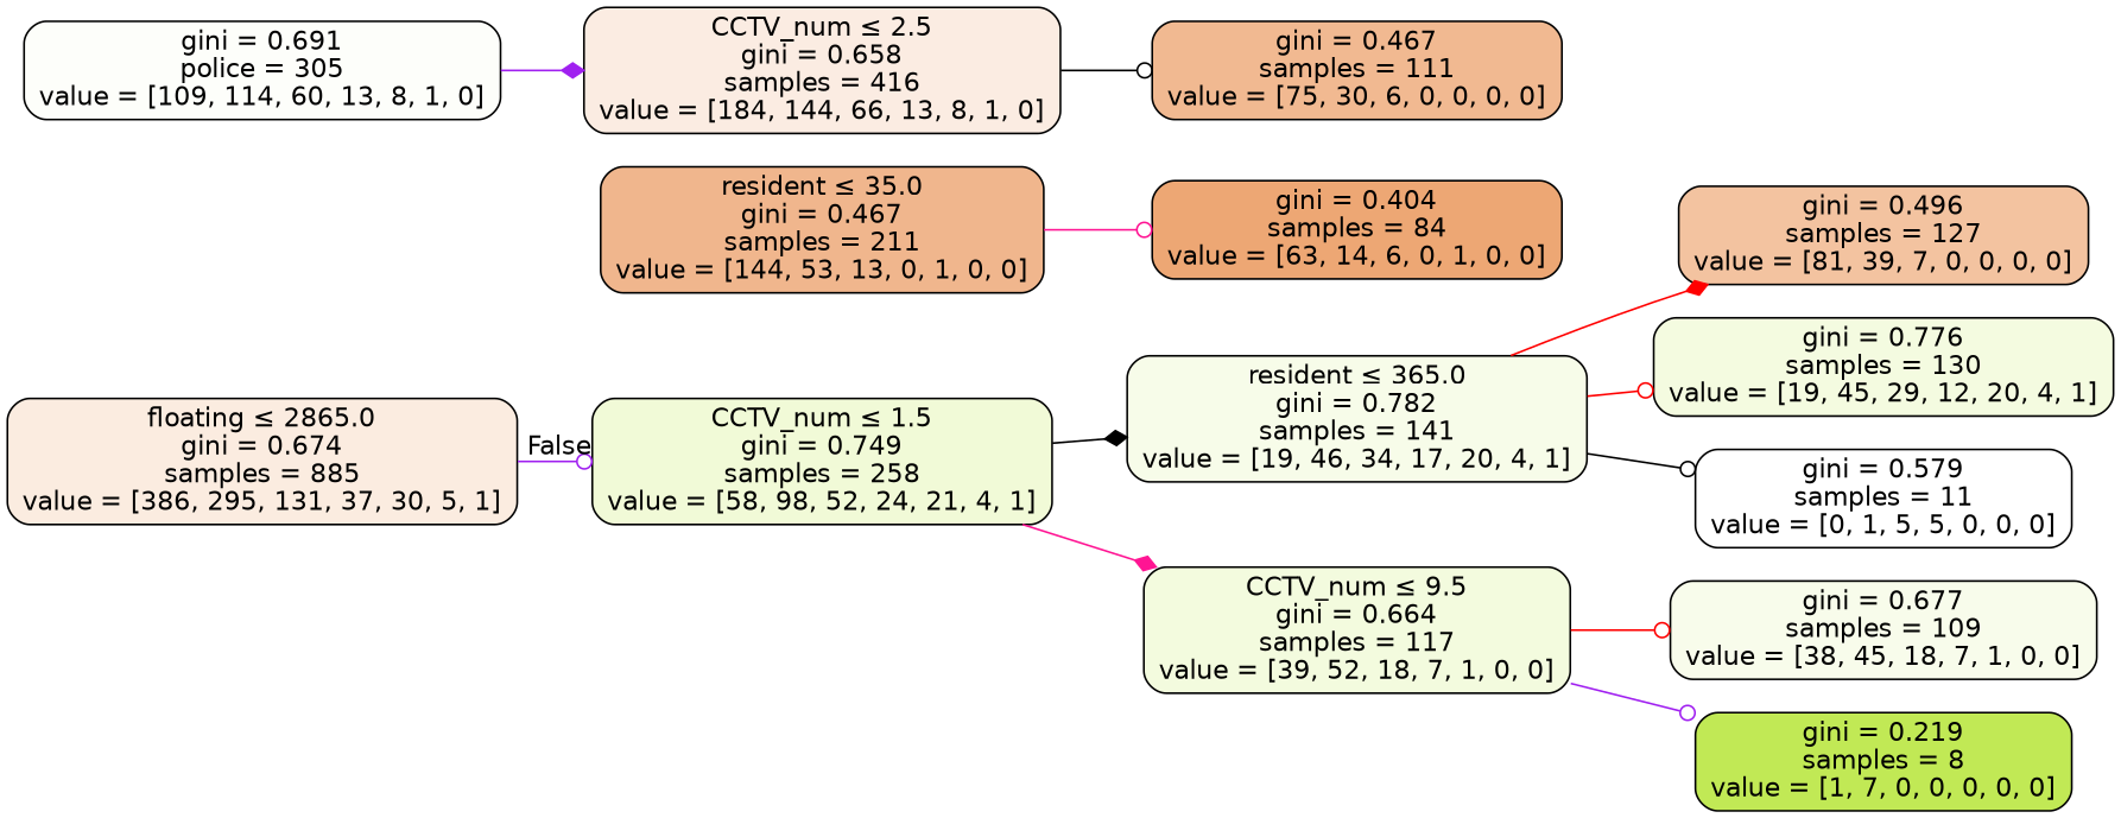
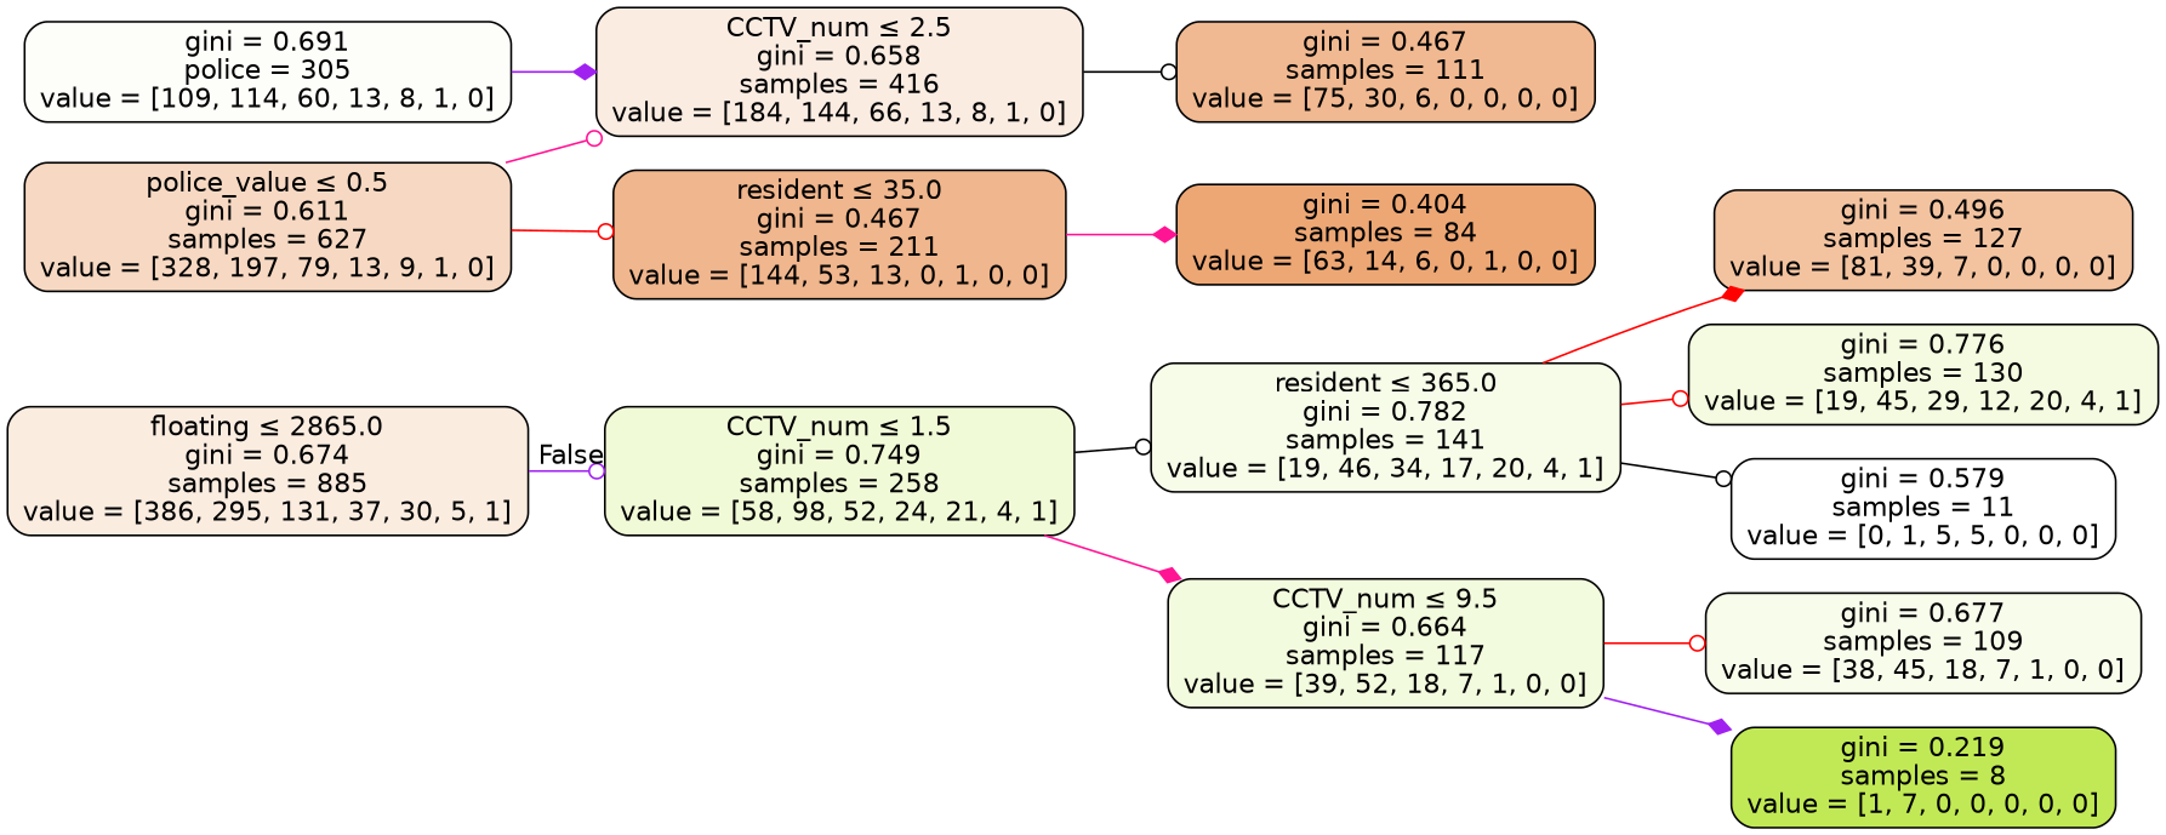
  digraph {
    rankdir=LR
    node [color=black fontname=helvetica shape=box style="filled, rounded"]
    edge [arrowhead=odot color=red fontname=helvetica]
    n1 [fillcolor="#fbece0" label=<floating &le; 2865.0<br/>gini = 0.674<br/>samples = 885<br/>value = [386, 295, 131, 37, 30, 5, 1]>]
    n2 [fillcolor="#f1fad7" label=<CCTV_num &le; 1.5<br/>gini = 0.749<br/>samples = 258<br/>value = [58, 98, 52, 24, 21, 4, 1]>]
+   n3 [fillcolor="#f7d9c3" label=<police_value &le; 0.5<br/>gini = 0.611<br/>samples = 627<br/>value = [328, 197, 79, 13, 9, 1, 0]>]
    n4 [fillcolor="#fbece2" label=<CCTV_num &le; 2.5<br/>gini = 0.658<br/>samples = 416<br/>value = [184, 144, 66, 13, 8, 1, 0]>]
    n5 [fillcolor="#f0b68d" label=<resident &le; 35.0<br/>gini = 0.467<br/>samples = 211<br/>value = [144, 53, 13, 0, 1, 0, 0]>]
    n6 [fillcolor="#f7fce9" label=<resident &le; 365.0<br/>gini = 0.782<br/>samples = 141<br/>value = [19, 46, 34, 17, 20, 4, 1]>]
    n7 [fillcolor="#f3fbde" label=<CCTV_num &le; 9.5<br/>gini = 0.664<br/>samples = 117<br/>value = [39, 52, 18, 7, 1, 0, 0]>]
    n8 [fillcolor="#f1b991" label=<gini = 0.467<br/>samples = 111<br/>value = [75, 30, 6, 0, 0, 0, 0]>]
    n9 [fillcolor="#eda774" label=<gini = 0.404<br/>samples = 84<br/>value = [63, 14, 6, 0, 1, 0, 0]>]
    n10 [fillcolor="#fdfefa" label=<gini = 0.691<br/>police = 305<br/>value = [109, 114, 60, 13, 8, 1, 0]>]
    n11 [fillcolor="#f3c3a0" label=<gini = 0.496<br/>samples = 127<br/>value = [81, 39, 7, 0, 0, 0, 0]>]
    n12 [fillcolor="#f4fbe0" label=<gini = 0.776<br/>samples = 130<br/>value = [19, 45, 29, 12, 20, 4, 1]>]
    n13 [fillcolor="#ffffff" label=<gini = 0.579<br/>samples = 11<br/>value = [0, 1, 5, 5, 0, 0, 0]>]
    n14 [fillcolor="#f8fceb" label=<gini = 0.677<br/>samples = 109<br/>value = [38, 45, 18, 7, 1, 0, 0]>]
    n15 [fillcolor="#c1e955" label=<gini = 0.219<br/>samples = 8<br/>value = [1, 7, 0, 0, 0, 0, 0]>]
    n1 -> n2 [color=purple headlabel=False labelangle=-45 labeldistance=2.5]
-   n2 -> n6 [arrowhead=diamond color=black]
+   n2 -> n6 [color=black]
    n2 -> n7 [arrowhead=diamond color=deeppink]
+   n3 -> n4 [color=deeppink]
+   n3 -> n5
    n4 -> n8 [color=black]
-   n5 -> n9 [color=deeppink]
+   n5 -> n9 [arrowhead=diamond color=deeppink]
    n6 -> n11 [arrowhead=diamond]
    n6 -> n12
    n6 -> n13 [color=black]
    n7 -> n14
-   n7 -> n15 [color=purple]
+   n7 -> n15 [arrowhead=diamond color=purple]
    n10 -> n4 [arrowhead=diamond color=purple]
  }
